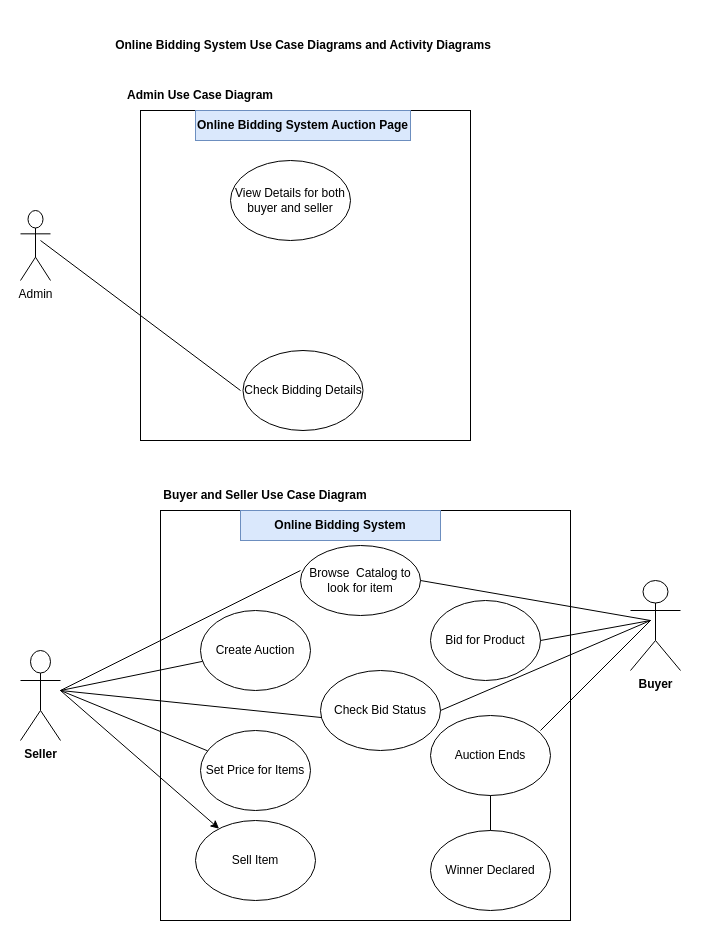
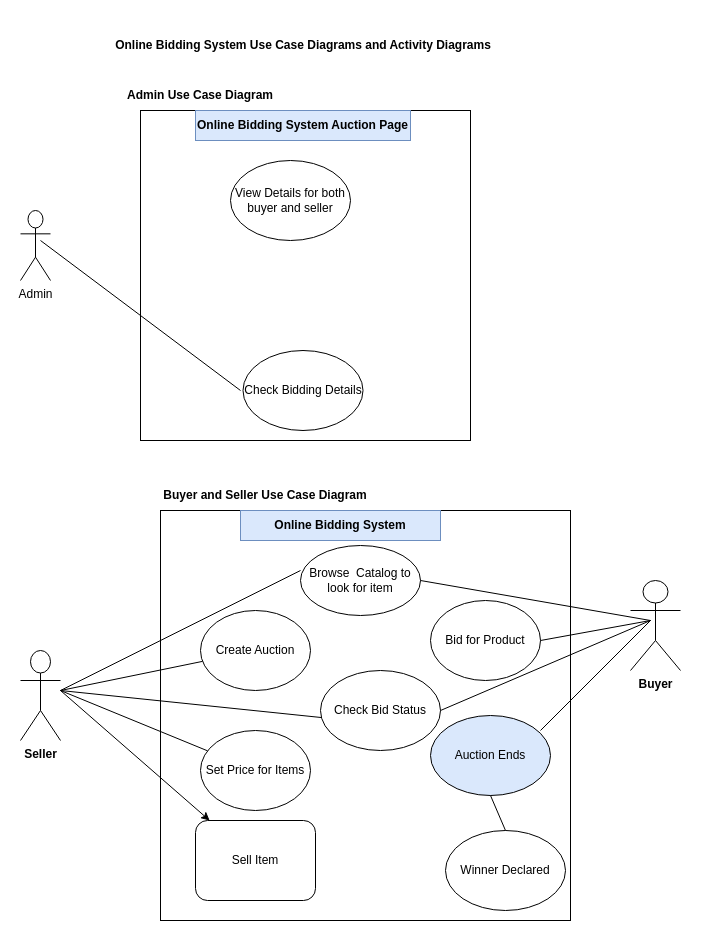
  <mxCell id="0" />
  <mxCell id="1" parent="0" />
  <mxCell id="2" value="" style="whiteSpace=wrap;html=1;aspect=fixed;" vertex="1" parent="1"><mxGeometry x="160" y="510" width="410" height="410" as="geometry" /></mxCell>
  <mxCell id="3" value="Seller" style="shape=umlActor;verticalLabelPosition=bottom;verticalAlign=top;html=1;outlineConnect=0;fontStyle=1" vertex="1" parent="1"><mxGeometry x="20" y="650" width="40" height="90" as="geometry" /></mxCell>
  <mxCell id="4" value="Check Bid Status" style="ellipse;whiteSpace=wrap;html=1;" vertex="1" parent="1"><mxGeometry x="320" y="670" width="120" height="80" as="geometry" /></mxCell>
  <mxCell id="5" value="Browse&amp;nbsp; Catalog to look for item" style="ellipse;whiteSpace=wrap;html=1;" vertex="1" parent="1"><mxGeometry x="300" y="545" width="120" height="70" as="geometry" /></mxCell>
  <mxCell id="6" value="Bid for Product" style="ellipse;whiteSpace=wrap;html=1;" vertex="1" parent="1"><mxGeometry x="430" y="600" width="110" height="80" as="geometry" /></mxCell>
- <mxCell id="7" value="Auction Ends" style="ellipse;whiteSpace=wrap;html=1;" vertex="1" parent="1"><mxGeometry x="430" y="715" width="120" height="80" as="geometry" /></mxCell>
- <mxCell id="8" value="Winner Declared" style="ellipse;whiteSpace=wrap;html=1;" vertex="1" parent="1"><mxGeometry x="430" y="830" width="120" height="80" as="geometry" /></mxCell>
+ <mxCell id="7" value="Auction Ends" style="ellipse;whiteSpace=wrap;html=1;fillColor=#dae8fc;" vertex="1" parent="1"><mxGeometry x="430" y="715" width="120" height="80" as="geometry" /></mxCell>
+ <mxCell id="8" value="Winner Declared" style="ellipse;whiteSpace=wrap;html=1;" vertex="1" parent="1"><mxGeometry x="445" y="830" width="120" height="80" as="geometry" /></mxCell>
  <mxCell id="9" value="Create Auction" style="ellipse;whiteSpace=wrap;html=1;" vertex="1" parent="1"><mxGeometry x="200" y="610" width="110" height="80" as="geometry" /></mxCell>
- <mxCell id="10" value="Sell Item" style="ellipse;whiteSpace=wrap;html=1;" vertex="1" parent="1"><mxGeometry x="195" y="820" width="120" height="80" as="geometry" /></mxCell>
+ <mxCell id="10" value="Sell Item" style="whiteSpace=wrap;html=1;rounded=1;" vertex="1" parent="1"><mxGeometry x="195" y="820" width="120" height="80" as="geometry" /></mxCell>
  <mxCell id="11" value="Buyer" style="shape=umlActor;verticalLabelPosition=bottom;verticalAlign=top;html=1;outlineConnect=0;fontStyle=1" vertex="1" parent="1"><mxGeometry x="630" y="580" width="50" height="90" as="geometry" /></mxCell>
  <mxCell id="12" value="" style="endArrow=none;html=1;rounded=0;" edge="1" parent="1"><mxGeometry width="50" height="50" relative="1" as="geometry"><mxPoint x="420" y="580" as="sourcePoint" /><mxPoint x="650" y="620" as="targetPoint" /></mxGeometry></mxCell>
  <mxCell id="13" value="" style="endArrow=none;html=1;rounded=0;exitX=0.5;exitY=0;exitDx=0;exitDy=0;" edge="1" parent="1" source="8"><mxGeometry width="50" height="50" relative="1" as="geometry"><mxPoint x="440" y="845" as="sourcePoint" /><mxPoint x="490" y="795" as="targetPoint" /></mxGeometry></mxCell>
  <mxCell id="14" value="" style="endArrow=none;html=1;rounded=0;" edge="1" parent="1"><mxGeometry width="50" height="50" relative="1" as="geometry"><mxPoint x="540" y="730" as="sourcePoint" /><mxPoint x="650" y="620" as="targetPoint" /></mxGeometry></mxCell>
  <mxCell id="15" value="" style="endArrow=none;html=1;rounded=0;" edge="1" parent="1"><mxGeometry width="50" height="50" relative="1" as="geometry"><mxPoint x="650" y="620" as="sourcePoint" /><mxPoint x="440" y="710" as="targetPoint" /></mxGeometry></mxCell>
  <mxCell id="16" value="Online Bidding System" style="text;html=1;strokeColor=#6c8ebf;fillColor=#dae8fc;align=center;verticalAlign=middle;whiteSpace=wrap;rounded=0;fontStyle=1" vertex="1" parent="1"><mxGeometry x="240" y="510" width="200" height="30" as="geometry" /></mxCell>
  <mxCell id="17" value="" style="endArrow=none;html=1;rounded=0;entryX=0.008;entryY=0.588;entryDx=0;entryDy=0;entryPerimeter=0;" edge="1" parent="1" source="9" target="4"><mxGeometry width="50" height="50" relative="1" as="geometry"><mxPoint x="270" y="780" as="sourcePoint" /><mxPoint x="320" y="730" as="targetPoint" /><Array as="points"><mxPoint x="60" y="690" /></Array></mxGeometry></mxCell>
  <mxCell id="18" value="" style="endArrow=classic;html=1;rounded=0;" edge="1" parent="1" source="20" target="10"><mxGeometry width="50" height="50" relative="1" as="geometry"><mxPoint x="270" y="780" as="sourcePoint" /><mxPoint x="320" y="730" as="targetPoint" /><Array as="points"><mxPoint x="60" y="690" /></Array></mxGeometry></mxCell>
  <mxCell id="19" value="" style="endArrow=none;html=1;rounded=0;" edge="1" parent="1" target="20"><mxGeometry width="50" height="50" relative="1" as="geometry"><mxPoint x="270" y="780" as="sourcePoint" /><mxPoint x="320" y="730" as="targetPoint" /></mxGeometry></mxCell>
  <mxCell id="20" value="Set Price for Items" style="ellipse;whiteSpace=wrap;html=1;" vertex="1" parent="1"><mxGeometry x="200" y="730" width="110" height="80" as="geometry" /></mxCell>
  <mxCell id="21" value="" style="endArrow=none;html=1;rounded=0;" edge="1" parent="1"><mxGeometry width="50" height="50" relative="1" as="geometry"><mxPoint x="60" y="690" as="sourcePoint" /><mxPoint x="300" y="570" as="targetPoint" /></mxGeometry></mxCell>
  <mxCell id="22" value="" style="endArrow=none;html=1;rounded=0;exitX=1;exitY=0.5;exitDx=0;exitDy=0;" edge="1" parent="1" source="6"><mxGeometry width="50" height="50" relative="1" as="geometry"><mxPoint x="600" y="670" as="sourcePoint" /><mxPoint x="650" y="620" as="targetPoint" /></mxGeometry></mxCell>
  <mxCell id="23" value="" style="whiteSpace=wrap;html=1;aspect=fixed;" vertex="1" parent="1"><mxGeometry x="140" y="110" width="330" height="330" as="geometry" /></mxCell>
  <mxCell id="24" value="Online Bidding System Auction Page" style="text;html=1;strokeColor=#6c8ebf;fillColor=#dae8fc;align=center;verticalAlign=middle;whiteSpace=wrap;rounded=0;fontStyle=1" vertex="1" parent="1"><mxGeometry x="195" y="110" width="215" height="30" as="geometry" /></mxCell>
  <mxCell id="25" value="View Details for both buyer and seller" style="ellipse;whiteSpace=wrap;html=1;" vertex="1" parent="1"><mxGeometry x="230" y="160" width="120" height="80" as="geometry" /></mxCell>
  <mxCell id="26" value="Check Bidding Details" style="ellipse;whiteSpace=wrap;html=1;" vertex="1" parent="1"><mxGeometry x="242.5" y="350" width="120" height="80" as="geometry" /></mxCell>
  <mxCell id="27" value="Admin" style="shape=umlActor;verticalLabelPosition=bottom;verticalAlign=top;html=1;outlineConnect=0;" vertex="1" parent="1"><mxGeometry x="20" y="210" width="30" height="70" as="geometry" /></mxCell>
  <mxCell id="28" value="" style="endArrow=none;html=1;rounded=0;" edge="1" parent="1"><mxGeometry width="50" height="50" relative="1" as="geometry"><mxPoint x="240" y="390" as="sourcePoint" /><mxPoint x="40" y="240" as="targetPoint" /><Array as="points"><mxPoint x="240" y="390" /></Array></mxGeometry></mxCell>
  <mxCell id="29" value="Online Bidding System Use Case Diagrams and Activity Diagrams" style="text;html=1;strokeColor=none;fillColor=none;align=center;verticalAlign=middle;whiteSpace=wrap;rounded=0;fontStyle=1" vertex="1" parent="1"><mxGeometry x="82.5" y="20" width="440" height="50" as="geometry" /></mxCell>
  <mxCell id="30" value="Admin Use Case Diagram" style="text;html=1;strokeColor=none;fillColor=none;align=center;verticalAlign=middle;whiteSpace=wrap;rounded=0;fontStyle=1" vertex="1" parent="1"><mxGeometry x="120" y="80" width="160" height="30" as="geometry" /></mxCell>
  <mxCell id="31" value="Buyer and Seller Use Case Diagram" style="text;html=1;strokeColor=none;fillColor=none;align=center;verticalAlign=middle;whiteSpace=wrap;rounded=0;fontStyle=1" vertex="1" parent="1"><mxGeometry x="160" y="480" width="210" height="30" as="geometry" /></mxCell>
